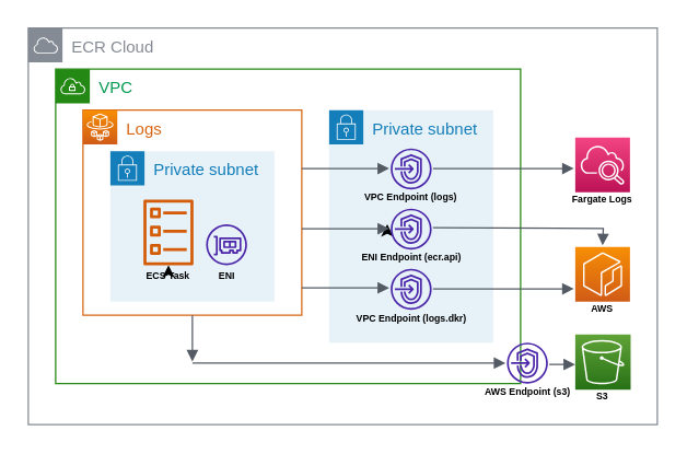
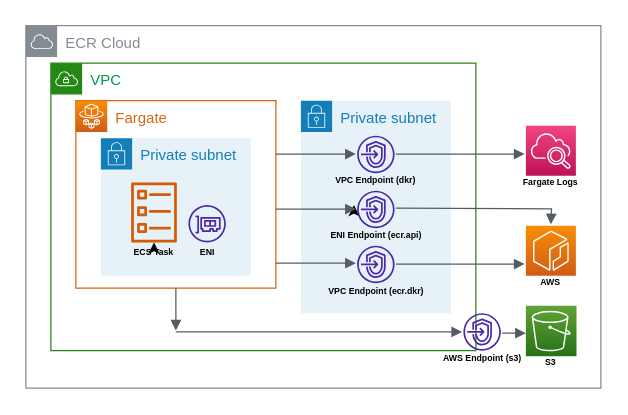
  <mxCell id="0" />
  <mxCell id="1" parent="0" />
  <mxCell id="2" value="ECR Cloud" style="sketch=0;outlineConnect=0;gradientColor=none;html=1;whiteSpace=wrap;fontSize=12;fontStyle=0;shape=mxgraph.aws4.group;grIcon=mxgraph.aws4.group_aws_cloud;strokeColor=#858B94;fillColor=none;verticalAlign=top;align=left;spacingLeft=30;fontColor=#858B94;dashed=0;" parent="1" vertex="1"><mxGeometry x="20" y="20" width="460" height="290" as="geometry" /></mxCell>
  <mxCell id="3" value="&lt;font color=&quot;#00994d&quot;&gt;VPC&lt;/font&gt;" style="points=[[0,0],[0.25,0],[0.5,0],[0.75,0],[1,0],[1,0.25],[1,0.5],[1,0.75],[1,1],[0.75,1],[0.5,1],[0.25,1],[0,1],[0,0.75],[0,0.5],[0,0.25]];outlineConnect=0;gradientColor=none;html=1;whiteSpace=wrap;fontSize=12;fontStyle=0;container=1;pointerEvents=0;collapsible=0;recursiveResize=0;shape=mxgraph.aws4.group;grIcon=mxgraph.aws4.group_vpc;strokeColor=#248814;fillColor=none;verticalAlign=top;align=left;spacingLeft=30;fontColor=#AAB7B8;dashed=0;" parent="1" vertex="1"><mxGeometry x="40" y="50" width="340" height="230" as="geometry" /></mxCell>
- <mxCell id="4" value="Logs" style="points=[[0,0],[0.25,0],[0.5,0],[0.75,0],[1,0],[1,0.25],[1,0.5],[1,0.75],[1,1],[0.75,1],[0.5,1],[0.25,1],[0,1],[0,0.75],[0,0.5],[0,0.25]];outlineConnect=0;gradientColor=none;html=1;whiteSpace=wrap;fontSize=12;fontStyle=0;container=1;pointerEvents=0;collapsible=0;recursiveResize=0;shape=mxgraph.aws4.group;grIcon=mxgraph.aws4.group_spot_fleet;strokeColor=#D86613;fillColor=none;verticalAlign=top;align=left;spacingLeft=30;fontColor=#D86613;dashed=0;strokeWidth=1;" parent="3" vertex="1"><mxGeometry x="20" y="30" width="160" height="150" as="geometry" /></mxCell>
+ <mxCell id="4" value="Fargate" style="points=[[0,0],[0.25,0],[0.5,0],[0.75,0],[1,0],[1,0.25],[1,0.5],[1,0.75],[1,1],[0.75,1],[0.5,1],[0.25,1],[0,1],[0,0.75],[0,0.5],[0,0.25]];outlineConnect=0;gradientColor=none;html=1;whiteSpace=wrap;fontSize=12;fontStyle=0;container=1;pointerEvents=0;collapsible=0;recursiveResize=0;shape=mxgraph.aws4.group;grIcon=mxgraph.aws4.group_spot_fleet;strokeColor=#D86613;fillColor=none;verticalAlign=top;align=left;spacingLeft=30;fontColor=#D86613;dashed=0;strokeWidth=1;" parent="3" vertex="1"><mxGeometry x="20" y="30" width="160" height="150" as="geometry" /></mxCell>
  <mxCell id="5" value="Private subnet" style="points=[[0,0],[0.25,0],[0.5,0],[0.75,0],[1,0],[1,0.25],[1,0.5],[1,0.75],[1,1],[0.75,1],[0.5,1],[0.25,1],[0,1],[0,0.75],[0,0.5],[0,0.25]];outlineConnect=0;gradientColor=none;html=1;whiteSpace=wrap;fontSize=12;fontStyle=0;container=1;pointerEvents=0;collapsible=0;recursiveResize=0;shape=mxgraph.aws4.group;grIcon=mxgraph.aws4.group_security_group;grStroke=0;strokeColor=#147EBA;fillColor=#E6F2F8;verticalAlign=top;align=left;spacingLeft=30;fontColor=#147EBA;dashed=0;" parent="4" vertex="1"><mxGeometry x="20" y="30" width="120" height="110" as="geometry" /></mxCell>
  <mxCell id="6" value="&lt;span style=&quot;font-size: 7px;&quot;&gt;ENI&lt;/span&gt;" style="rounded=0;whiteSpace=wrap;html=1;fillColor=none;fontColor=#000000;strokeColor=none;fontStyle=1" parent="5" vertex="1"><mxGeometry x="52.5" y="79.5" width="65" height="20" as="geometry" /></mxCell>
  <mxCell id="7" value="" style="sketch=0;outlineConnect=0;fontColor=#232F3E;gradientColor=none;fillColor=#4D27AA;strokeColor=none;dashed=0;verticalLabelPosition=bottom;verticalAlign=top;align=center;html=1;fontSize=12;fontStyle=0;aspect=fixed;pointerEvents=1;shape=mxgraph.aws4.elastic_network_interface;strokeWidth=0;" parent="5" vertex="1"><mxGeometry x="70" y="53.5" width="30" height="30" as="geometry" /></mxCell>
  <mxCell id="8" value="" style="sketch=0;outlineConnect=0;fontColor=#232F3E;gradientColor=none;fillColor=#D45B07;strokeColor=none;dashed=0;verticalLabelPosition=bottom;verticalAlign=top;align=center;html=1;fontSize=12;fontStyle=0;aspect=fixed;pointerEvents=1;shape=mxgraph.aws4.ecs_task;strokeWidth=1;" parent="5" vertex="1"><mxGeometry x="24" y="35.5" width="37" height="48" as="geometry" /></mxCell>
  <mxCell id="9" style="edgeStyle=none;html=1;fontSize=8;fontColor=#00994D;" parent="5" target="8" edge="1"><mxGeometry relative="1" as="geometry"><mxPoint x="42.5" y="88" as="sourcePoint" /></mxGeometry></mxCell>
  <mxCell id="10" value="&lt;span style=&quot;font-size: 7px;&quot;&gt;ECS Task&lt;br&gt;&lt;/span&gt;" style="rounded=0;whiteSpace=wrap;html=1;fillColor=none;fontColor=#000000;strokeColor=none;fontStyle=1" parent="5" vertex="1"><mxGeometry x="10" y="79.5" width="65" height="20" as="geometry" /></mxCell>
  <mxCell id="11" value="" style="sketch=0;points=[[0,0,0],[0.25,0,0],[0.5,0,0],[0.75,0,0],[1,0,0],[0,1,0],[0.25,1,0],[0.5,1,0],[0.75,1,0],[1,1,0],[0,0.25,0],[0,0.5,0],[0,0.75,0],[1,0.25,0],[1,0.5,0],[1,0.75,0]];outlineConnect=0;fontColor=#232F3E;gradientColor=#F78E04;gradientDirection=north;fillColor=#D05C17;strokeColor=#ffffff;dashed=0;verticalLabelPosition=bottom;verticalAlign=top;align=center;html=1;fontSize=12;fontStyle=0;aspect=fixed;shape=mxgraph.aws4.resourceIcon;resIcon=mxgraph.aws4.fargate;strokeWidth=1;" parent="4" vertex="1"><mxGeometry width="25" height="25" as="geometry" /></mxCell>
  <mxCell id="12" value="Private subnet" style="points=[[0,0],[0.25,0],[0.5,0],[0.75,0],[1,0],[1,0.25],[1,0.5],[1,0.75],[1,1],[0.75,1],[0.5,1],[0.25,1],[0,1],[0,0.75],[0,0.5],[0,0.25]];outlineConnect=0;gradientColor=none;html=1;whiteSpace=wrap;fontSize=12;fontStyle=0;container=1;pointerEvents=0;collapsible=0;recursiveResize=0;shape=mxgraph.aws4.group;grIcon=mxgraph.aws4.group_security_group;grStroke=0;strokeColor=#147EBA;fillColor=#E6F2F8;verticalAlign=top;align=left;spacingLeft=30;fontColor=#147EBA;dashed=0;" parent="3" vertex="1"><mxGeometry x="200" y="30" width="120" height="170" as="geometry" /></mxCell>
  <mxCell id="13" style="edgeStyle=none;html=1;fontSize=8;fontColor=#00994D;" parent="12" edge="1"><mxGeometry relative="1" as="geometry"><mxPoint x="42.5" y="88" as="sourcePoint" /><mxPoint x="42.5" y="83.5" as="targetPoint" /></mxGeometry></mxCell>
- <mxCell id="14" value="&lt;span style=&quot;font-size: 7px;&quot;&gt;VPC Endpoint (logs)&lt;br&gt;&lt;/span&gt;" style="rounded=0;whiteSpace=wrap;html=1;fillColor=none;fontColor=#000000;strokeColor=none;fontStyle=1" parent="12" vertex="1"><mxGeometry x="25" y="52" width="70" height="20" as="geometry" /></mxCell>
- <mxCell id="15" value="&lt;span style=&quot;font-size: 7px;&quot;&gt;VPC Endpoint (logs.dkr)&lt;br&gt;&lt;/span&gt;" style="rounded=0;whiteSpace=wrap;html=1;fillColor=none;fontColor=#000000;strokeColor=none;fontStyle=1" parent="12" vertex="1"><mxGeometry x="17.5" y="139" width="85" height="23" as="geometry" /></mxCell>
+ <mxCell id="14" value="&lt;span style=&quot;font-size: 7px;&quot;&gt;VPC Endpoint (dkr)&lt;br&gt;&lt;/span&gt;" style="rounded=0;whiteSpace=wrap;html=1;fillColor=none;fontColor=#000000;strokeColor=none;fontStyle=1" parent="12" vertex="1"><mxGeometry x="25" y="52" width="70" height="20" as="geometry" /></mxCell>
+ <mxCell id="15" value="&lt;span style=&quot;font-size: 7px;&quot;&gt;VPC Endpoint (ecr.dkr)&lt;br&gt;&lt;/span&gt;" style="rounded=0;whiteSpace=wrap;html=1;fillColor=none;fontColor=#000000;strokeColor=none;fontStyle=1" parent="12" vertex="1"><mxGeometry x="17.5" y="139" width="85" height="23" as="geometry" /></mxCell>
  <mxCell id="16" value="" style="sketch=0;outlineConnect=0;fontColor=#232F3E;gradientColor=none;fillColor=#4D27AA;strokeColor=none;dashed=0;verticalLabelPosition=bottom;verticalAlign=top;align=center;html=1;fontSize=12;fontStyle=0;aspect=fixed;pointerEvents=1;shape=mxgraph.aws4.endpoints;strokeWidth=1;" parent="12" vertex="1"><mxGeometry x="45" y="116" width="30" height="30" as="geometry" /></mxCell>
  <mxCell id="17" value="" style="sketch=0;outlineConnect=0;fontColor=#232F3E;gradientColor=none;fillColor=#4D27AA;strokeColor=none;dashed=0;verticalLabelPosition=bottom;verticalAlign=top;align=center;html=1;fontSize=12;fontStyle=0;aspect=fixed;pointerEvents=1;shape=mxgraph.aws4.endpoints;strokeWidth=1;" parent="12" vertex="1"><mxGeometry x="45" y="28" width="30" height="30" as="geometry" /></mxCell>
  <mxCell id="18" value="&lt;span style=&quot;font-size: 7px;&quot;&gt;ENI Endpoint (ecr.api)&lt;br&gt;&lt;/span&gt;" style="rounded=0;whiteSpace=wrap;html=1;fillColor=none;fontColor=#000000;strokeColor=none;fontStyle=1" parent="12" vertex="1"><mxGeometry x="17.5" y="96" width="85" height="20" as="geometry" /></mxCell>
  <mxCell id="19" value="" style="sketch=0;outlineConnect=0;fontColor=#232F3E;gradientColor=none;fillColor=#4D27AA;strokeColor=none;dashed=0;verticalLabelPosition=bottom;verticalAlign=top;align=center;html=1;fontSize=12;fontStyle=0;aspect=fixed;pointerEvents=1;shape=mxgraph.aws4.endpoints;strokeWidth=1;" parent="12" vertex="1"><mxGeometry x="45" y="72" width="30" height="30" as="geometry" /></mxCell>
  <mxCell id="20" value="" style="edgeStyle=orthogonalEdgeStyle;html=1;endArrow=block;elbow=vertical;startArrow=none;endFill=1;strokeColor=#545B64;rounded=0;fontSize=8;fontColor=#00994D;" parent="12" edge="1"><mxGeometry width="100" relative="1" as="geometry"><mxPoint x="-20" y="42.71" as="sourcePoint" /><mxPoint x="44" y="42.71" as="targetPoint" /></mxGeometry></mxCell>
  <mxCell id="21" value="" style="edgeStyle=orthogonalEdgeStyle;html=1;endArrow=block;elbow=vertical;startArrow=none;endFill=1;strokeColor=#545B64;rounded=0;fontSize=8;fontColor=#00994D;" parent="12" edge="1"><mxGeometry width="100" relative="1" as="geometry"><mxPoint x="-20" y="86.71" as="sourcePoint" /><mxPoint x="44" y="86.71" as="targetPoint" /></mxGeometry></mxCell>
  <mxCell id="22" value="" style="edgeStyle=orthogonalEdgeStyle;html=1;endArrow=block;elbow=vertical;startArrow=none;endFill=1;strokeColor=#545B64;rounded=0;fontSize=8;fontColor=#00994D;" parent="12" edge="1"><mxGeometry width="100" relative="1" as="geometry"><mxPoint x="76" y="42.71" as="sourcePoint" /><mxPoint x="179" y="42.71" as="targetPoint" /></mxGeometry></mxCell>
  <mxCell id="23" value="" style="edgeStyle=orthogonalEdgeStyle;html=1;endArrow=block;elbow=vertical;startArrow=none;endFill=1;strokeColor=#545B64;rounded=0;fontSize=8;fontColor=#00994D;" parent="12" edge="1"><mxGeometry width="100" relative="1" as="geometry"><mxPoint x="76" y="130.71" as="sourcePoint" /><mxPoint x="179" y="130.71" as="targetPoint" /></mxGeometry></mxCell>
  <mxCell id="24" value="" style="edgeStyle=orthogonalEdgeStyle;html=1;endArrow=block;elbow=vertical;startArrow=none;endFill=1;strokeColor=#545B64;rounded=0;fontSize=8;fontColor=#00994D;" parent="3" edge="1"><mxGeometry width="100" relative="1" as="geometry"><mxPoint x="276" y="116" as="sourcePoint" /><mxPoint x="400" y="129" as="targetPoint" /></mxGeometry></mxCell>
  <mxCell id="25" value="" style="edgeStyle=orthogonalEdgeStyle;html=1;endArrow=block;elbow=vertical;startArrow=none;endFill=1;strokeColor=#545B64;rounded=0;fontSize=8;fontColor=#00994D;" parent="3" edge="1"><mxGeometry width="100" relative="1" as="geometry"><mxPoint x="100" y="215.0" as="sourcePoint" /><mxPoint x="329" y="215.0" as="targetPoint" /></mxGeometry></mxCell>
  <mxCell id="26" value="" style="sketch=0;points=[[0,0,0],[0.25,0,0],[0.5,0,0],[0.75,0,0],[1,0,0],[0,1,0],[0.25,1,0],[0.5,1,0],[0.75,1,0],[1,1,0],[0,0.25,0],[0,0.5,0],[0,0.75,0],[1,0.25,0],[1,0.5,0],[1,0.75,0]];points=[[0,0,0],[0.25,0,0],[0.5,0,0],[0.75,0,0],[1,0,0],[0,1,0],[0.25,1,0],[0.5,1,0],[0.75,1,0],[1,1,0],[0,0.25,0],[0,0.5,0],[0,0.75,0],[1,0.25,0],[1,0.5,0],[1,0.75,0]];outlineConnect=0;fontColor=#232F3E;gradientColor=#F34482;gradientDirection=north;fillColor=#BC1356;strokeColor=#ffffff;dashed=0;verticalLabelPosition=bottom;verticalAlign=top;align=center;html=1;fontSize=12;fontStyle=0;aspect=fixed;shape=mxgraph.aws4.resourceIcon;resIcon=mxgraph.aws4.cloudwatch_2;strokeWidth=1;" parent="1" vertex="1"><mxGeometry x="420" y="100" width="40" height="40" as="geometry" /></mxCell>
  <mxCell id="27" value="&lt;span style=&quot;font-size: 7px;&quot;&gt;Fargate Logs&lt;br&gt;&lt;/span&gt;" style="rounded=0;whiteSpace=wrap;html=1;fillColor=none;fontColor=#000000;strokeColor=none;fontStyle=1" parent="1" vertex="1"><mxGeometry x="405" y="134" width="70" height="20" as="geometry" /></mxCell>
  <mxCell id="28" value="&lt;span style=&quot;font-size: 7px;&quot;&gt;AWS Endpoint (s3)&lt;br&gt;&lt;/span&gt;" style="rounded=0;whiteSpace=wrap;html=1;fillColor=none;fontColor=#000000;strokeColor=none;fontStyle=1" parent="1" vertex="1"><mxGeometry x="352.5" y="273" width="65" height="23" as="geometry" /></mxCell>
  <mxCell id="29" value="" style="sketch=0;points=[[0,0,0],[0.25,0,0],[0.5,0,0],[0.75,0,0],[1,0,0],[0,1,0],[0.25,1,0],[0.5,1,0],[0.75,1,0],[1,1,0],[0,0.25,0],[0,0.5,0],[0,0.75,0],[1,0.25,0],[1,0.5,0],[1,0.75,0]];outlineConnect=0;fontColor=#232F3E;gradientColor=#F78E04;gradientDirection=north;fillColor=#D05C17;strokeColor=#ffffff;dashed=0;verticalLabelPosition=bottom;verticalAlign=top;align=center;html=1;fontSize=12;fontStyle=0;aspect=fixed;shape=mxgraph.aws4.resourceIcon;resIcon=mxgraph.aws4.ecr;strokeWidth=1;" parent="1" vertex="1"><mxGeometry x="420" y="180" width="40" height="40" as="geometry" /></mxCell>
  <mxCell id="30" value="&lt;span style=&quot;font-size: 7px;&quot;&gt;AWS&lt;br&gt;&lt;/span&gt;" style="rounded=0;whiteSpace=wrap;html=1;fillColor=none;fontColor=#000000;strokeColor=none;fontStyle=1" parent="1" vertex="1"><mxGeometry x="405" y="214" width="70" height="20" as="geometry" /></mxCell>
  <mxCell id="31" value="" style="sketch=0;points=[[0,0,0],[0.25,0,0],[0.5,0,0],[0.75,0,0],[1,0,0],[0,1,0],[0.25,1,0],[0.5,1,0],[0.75,1,0],[1,1,0],[0,0.25,0],[0,0.5,0],[0,0.75,0],[1,0.25,0],[1,0.5,0],[1,0.75,0]];outlineConnect=0;fontColor=#232F3E;gradientColor=#60A337;gradientDirection=north;fillColor=#277116;strokeColor=#ffffff;dashed=0;verticalLabelPosition=bottom;verticalAlign=top;align=center;html=1;fontSize=12;fontStyle=0;aspect=fixed;shape=mxgraph.aws4.resourceIcon;resIcon=mxgraph.aws4.s3;strokeWidth=1;" parent="1" vertex="1"><mxGeometry x="420" y="244" width="40.5" height="40.5" as="geometry" /></mxCell>
  <mxCell id="32" value="&lt;span style=&quot;font-size: 7px;&quot;&gt;S3&lt;br&gt;&lt;/span&gt;" style="rounded=0;whiteSpace=wrap;html=1;fillColor=none;fontColor=#000000;strokeColor=none;fontStyle=1" parent="1" vertex="1"><mxGeometry x="405" y="278" width="70" height="20" as="geometry" /></mxCell>
  <mxCell id="33" value="" style="edgeStyle=orthogonalEdgeStyle;html=1;endArrow=block;elbow=vertical;startArrow=none;endFill=1;strokeColor=#545B64;rounded=0;fontSize=8;fontColor=#00994D;" parent="1" edge="1"><mxGeometry width="100" relative="1" as="geometry"><mxPoint x="220" y="210" as="sourcePoint" /><mxPoint x="284" y="210" as="targetPoint" /></mxGeometry></mxCell>
  <mxCell id="34" value="" style="edgeStyle=orthogonalEdgeStyle;html=1;endArrow=block;elbow=vertical;startArrow=none;endFill=1;strokeColor=#545B64;rounded=0;fontSize=8;fontColor=#00994D;" parent="1" edge="1"><mxGeometry width="100" relative="1" as="geometry"><mxPoint x="140" y="230" as="sourcePoint" /><mxPoint x="140" y="264" as="targetPoint" /><Array as="points"><mxPoint x="140" y="250" /><mxPoint x="140" y="250" /></Array></mxGeometry></mxCell>
  <mxCell id="35" value="" style="edgeStyle=orthogonalEdgeStyle;html=1;endArrow=block;elbow=vertical;startArrow=none;endFill=1;strokeColor=#545B64;rounded=0;fontSize=8;fontColor=#00994D;" parent="1" edge="1"><mxGeometry width="100" relative="1" as="geometry"><mxPoint x="401" y="266" as="sourcePoint" /><mxPoint x="420" y="266" as="targetPoint" /></mxGeometry></mxCell>
  <mxCell id="36" value="" style="sketch=0;outlineConnect=0;fontColor=#232F3E;gradientColor=none;fillColor=#4D27AA;strokeColor=none;dashed=0;verticalLabelPosition=bottom;verticalAlign=top;align=center;html=1;fontSize=12;fontStyle=0;aspect=fixed;pointerEvents=1;shape=mxgraph.aws4.endpoints;strokeWidth=1;" parent="1" vertex="1"><mxGeometry x="370" y="250" width="30" height="30" as="geometry" /></mxCell>
